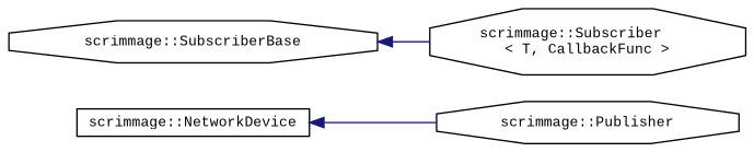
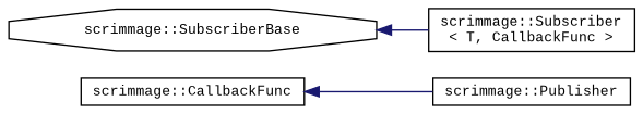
  digraph {
    fontname="Liberation Mono"
    rankdir=LR
    node [color=black fillcolor=white fontname="Liberation Mono" fontsize=10 shape=box style=filled]
    edge [color=midnightblue dir=back fontname="Liberation Mono" fontsize=10 labelfontname=Helvetica labelfontsize=10 style=solid]
-   n1 [height=0.2 label="scrimmage::NetworkDevice" width=0.4]
-   n2 [height=0.2 label="scrimmage::Publisher" shape=octagon width=0.4]
+   n1 [height=0.2 label="scrimmage::CallbackFunc" width=0.4]
+   n2 [height=0.2 label="scrimmage::Publisher" width=0.4]
    n3 [height=0.2 label="scrimmage::SubscriberBase" shape=octagon width=0.4]
-   n4 [height=0.2 label="scrimmage::Subscriber\l\< T, CallbackFunc \>" shape=octagon width=0.4]
+   n4 [height=0.2 label="scrimmage::Subscriber\l\< T, CallbackFunc \>" width=0.4]
    n1 -> n2
    n3 -> n4
  }
